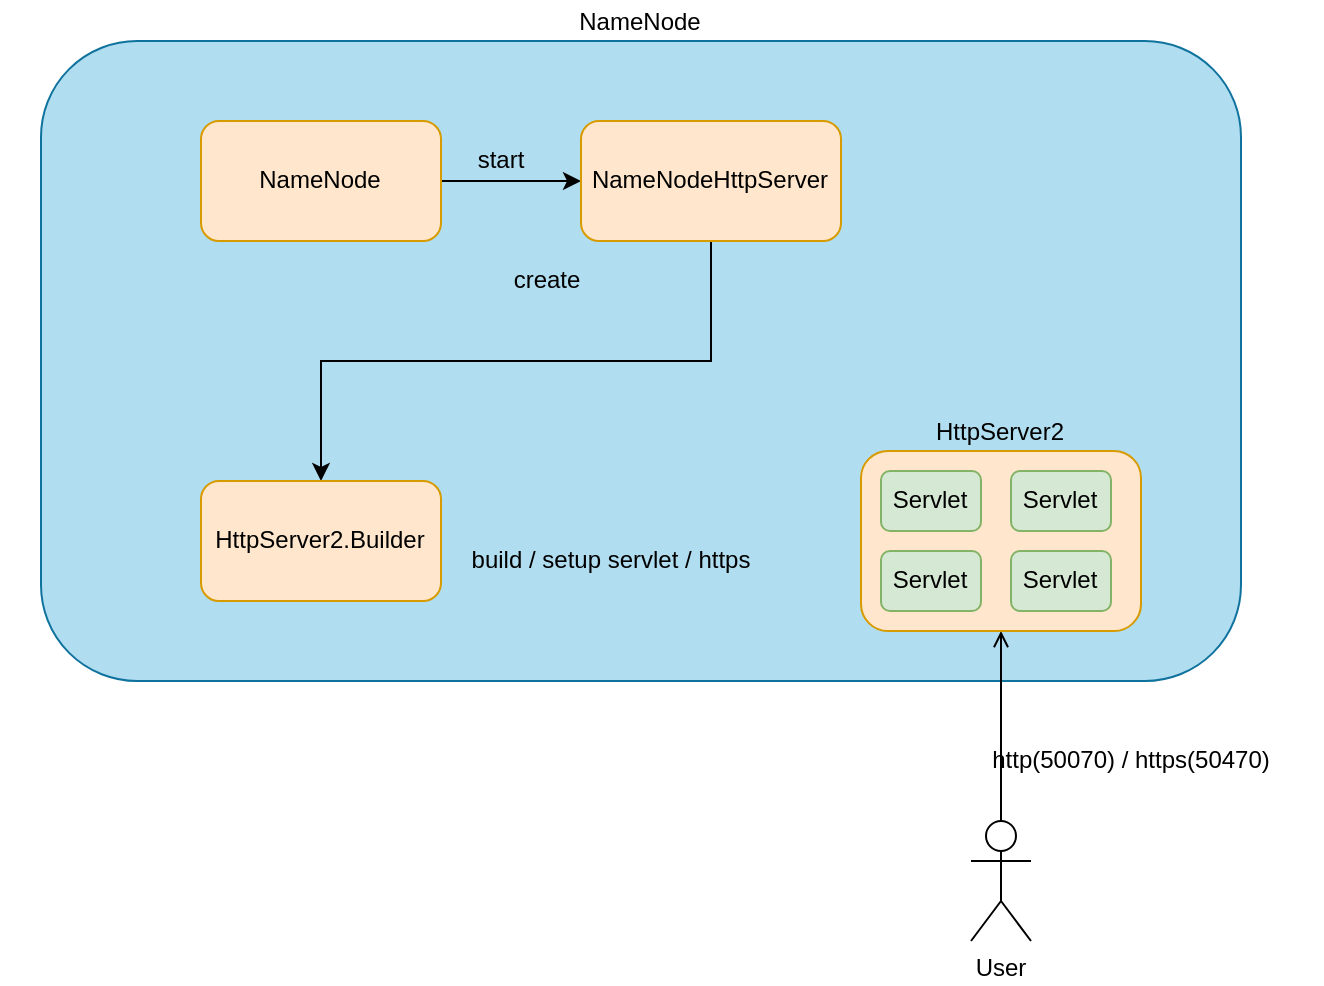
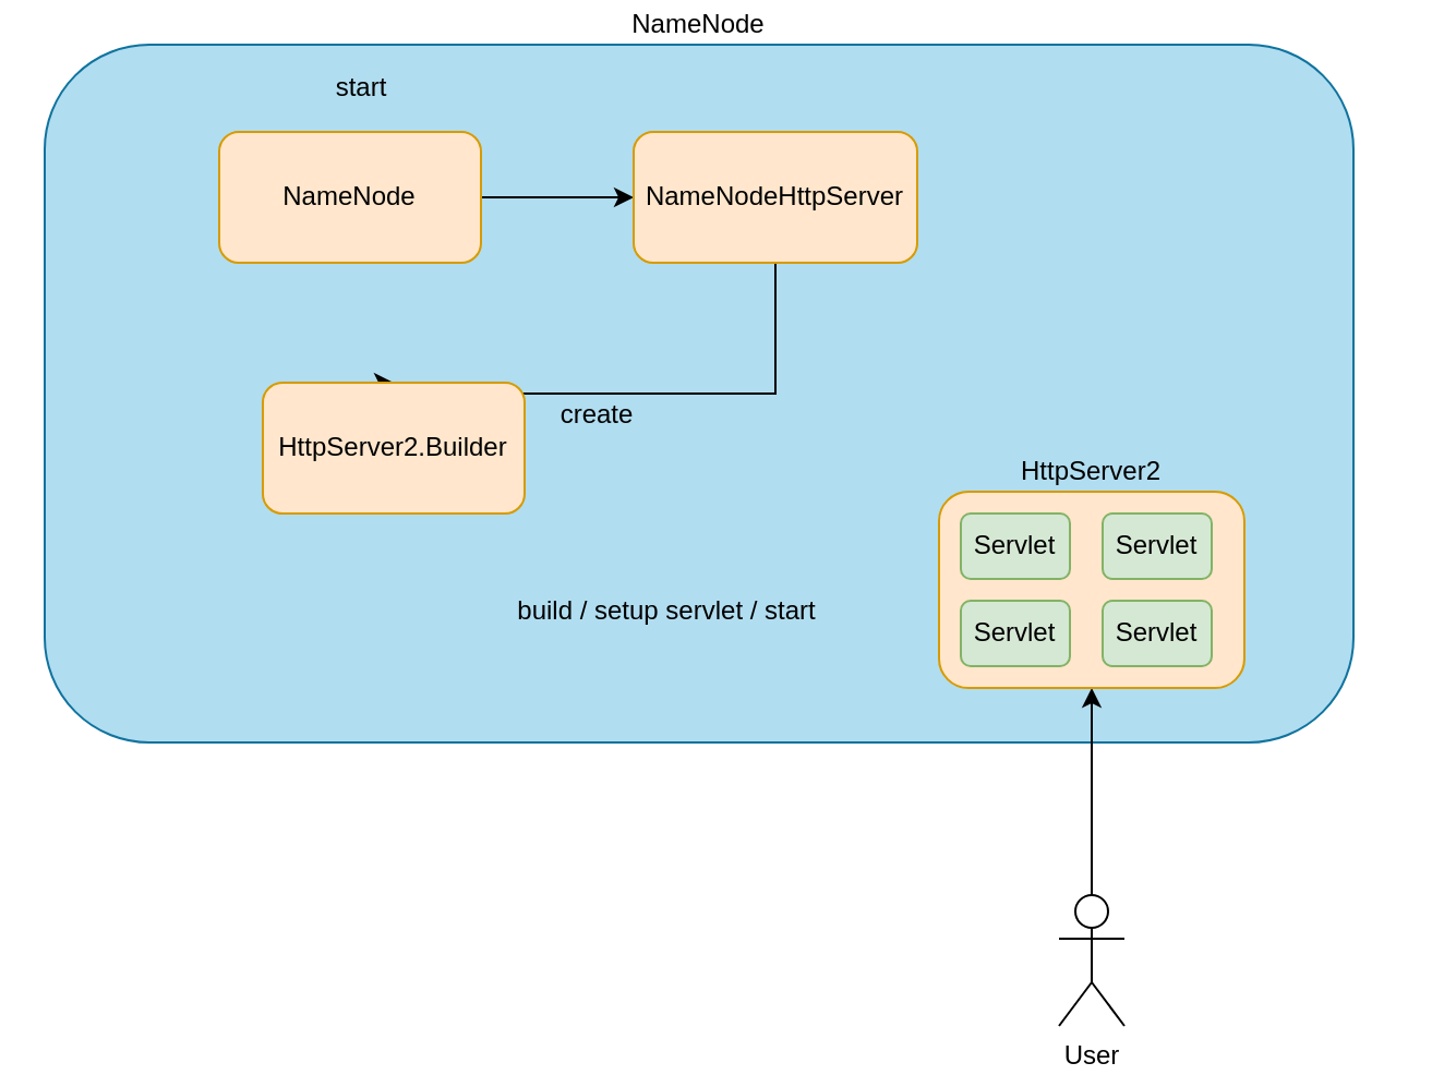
  <mxCell id="0" />
  <mxCell id="1" parent="0" />
  <mxCell id="2" value="NameNode" style="rounded=1;whiteSpace=wrap;html=1;labelPosition=center;verticalLabelPosition=top;align=center;verticalAlign=bottom;fillColor=#b1ddf0;strokeColor=#10739e;" parent="1" vertex="1"><mxGeometry x="20" y="20" width="600" height="320" as="geometry" /></mxCell>
  <mxCell id="3" style="edgeStyle=orthogonalEdgeStyle;rounded=0;orthogonalLoop=1;jettySize=auto;html=1;entryX=0;entryY=0.5;entryDx=0;entryDy=0;" parent="1" source="4" edge="1"><mxGeometry relative="1" as="geometry"><mxPoint x="290" y="90" as="targetPoint" /></mxGeometry></mxCell>
  <mxCell id="4" value="NameNode" style="rounded=1;whiteSpace=wrap;html=1;fillColor=#ffe6cc;strokeColor=#d79b00;" parent="1" vertex="1"><mxGeometry x="100" y="60" width="120" height="60" as="geometry" /></mxCell>
- <mxCell id="5" value="start" style="text;html=1;align=center;verticalAlign=middle;resizable=0;points=[];;autosize=1;" parent="1" vertex="1"><mxGeometry x="230" y="70" width="40" height="20" as="geometry" /></mxCell>
+ <mxCell id="5" value="start" style="text;html=1;align=center;verticalAlign=middle;resizable=0;points=[];;autosize=1;" parent="1" vertex="1"><mxGeometry x="145" y="30" width="40" height="20" as="geometry" /></mxCell>
  <mxCell id="6" style="rounded=0;orthogonalLoop=1;jettySize=auto;html=1;entryX=0.5;entryY=0;entryDx=0;entryDy=0;edgeStyle=orthogonalEdgeStyle;" parent="1" source="7" target="8" edge="1"><mxGeometry relative="1" as="geometry"><Array as="points"><mxPoint x="355" y="180" /><mxPoint x="160" y="180" /></Array></mxGeometry></mxCell>
  <mxCell id="7" value="NameNodeHttpServer" style="rounded=1;whiteSpace=wrap;html=1;fillColor=#ffe6cc;strokeColor=#d79b00;" parent="1" vertex="1"><mxGeometry x="290" y="60" width="130" height="60" as="geometry" /></mxCell>
- <mxCell id="8" value="HttpServer2.Builder" style="rounded=1;whiteSpace=wrap;html=1;fillColor=#ffe6cc;strokeColor=#d79b00;" parent="1" vertex="1"><mxGeometry x="100" y="240" width="120" height="60" as="geometry" /></mxCell>
- <mxCell id="9" value="create" style="text;html=1;align=center;verticalAlign=middle;resizable=0;points=[];;autosize=1;" parent="1" vertex="1"><mxGeometry x="248" y="130" width="50" height="20" as="geometry" /></mxCell>
- <mxCell id="10" value="build / setup servlet / https" style="text;html=1;align=center;verticalAlign=middle;resizable=0;points=[];;autosize=1;" parent="1" vertex="1"><mxGeometry x="230" y="270" width="150" height="20" as="geometry" /></mxCell>
- <mxCell id="11" style="edgeStyle=orthogonalEdgeStyle;rounded=0;orthogonalLoop=1;jettySize=auto;html=1;entryX=0.5;entryY=1;entryDx=0;entryDy=0;endArrow=open;" parent="1" source="12" target="14" edge="1"><mxGeometry relative="1" as="geometry" /></mxCell>
+ <mxCell id="8" value="HttpServer2.Builder" style="rounded=1;whiteSpace=wrap;html=1;fillColor=#ffe6cc;strokeColor=#d79b00;" parent="1" vertex="1"><mxGeometry x="120" y="175" width="120" height="60" as="geometry" /></mxCell>
+ <mxCell id="9" value="create" style="text;html=1;align=center;verticalAlign=middle;resizable=0;points=[];;autosize=1;" parent="1" vertex="1"><mxGeometry x="248" y="180" width="50" height="20" as="geometry" /></mxCell>
+ <mxCell id="10" value="build / setup servlet / start" style="text;html=1;align=center;verticalAlign=middle;resizable=0;points=[];;autosize=1;" parent="1" vertex="1"><mxGeometry x="230" y="270" width="150" height="20" as="geometry" /></mxCell>
+ <mxCell id="11" style="edgeStyle=orthogonalEdgeStyle;rounded=0;orthogonalLoop=1;jettySize=auto;html=1;entryX=0.5;entryY=1;entryDx=0;entryDy=0;" parent="1" source="12" target="14" edge="1"><mxGeometry relative="1" as="geometry" /></mxCell>
  <mxCell id="12" value="User" style="shape=umlActor;verticalLabelPosition=bottom;labelBackgroundColor=#ffffff;verticalAlign=top;html=1;outlineConnect=0;rounded=1;" parent="1" vertex="1"><mxGeometry x="485" y="410" width="30" height="60" as="geometry" /></mxCell>
- <mxCell id="13" value="http(50070) / https(50470)" style="text;html=1;align=center;verticalAlign=middle;resizable=0;points=[];;autosize=1;" parent="1" vertex="1"><mxGeometry x="490" y="370" width="150" height="20" as="geometry" /></mxCell>
  <mxCell id="14" value="HttpServer2" style="rounded=1;whiteSpace=wrap;html=1;fillColor=#ffe6cc;strokeColor=#d79b00;labelPosition=center;verticalLabelPosition=top;align=center;verticalAlign=bottom;" parent="1" vertex="1"><mxGeometry x="430" y="225" width="140" height="90" as="geometry" /></mxCell>
  <mxCell id="15" value="Servlet" style="rounded=1;whiteSpace=wrap;html=1;fillColor=#d5e8d4;strokeColor=#82b366;" parent="1" vertex="1"><mxGeometry x="440" y="235" width="50" height="30" as="geometry" /></mxCell>
  <mxCell id="16" value="Servlet" style="rounded=1;whiteSpace=wrap;html=1;fillColor=#d5e8d4;strokeColor=#82b366;" parent="1" vertex="1"><mxGeometry x="440" y="275" width="50" height="30" as="geometry" /></mxCell>
  <mxCell id="17" value="Servlet" style="rounded=1;whiteSpace=wrap;html=1;fillColor=#d5e8d4;strokeColor=#82b366;" parent="1" vertex="1"><mxGeometry x="505" y="235" width="50" height="30" as="geometry" /></mxCell>
  <mxCell id="18" value="Servlet" style="rounded=1;whiteSpace=wrap;html=1;fillColor=#d5e8d4;strokeColor=#82b366;" parent="1" vertex="1"><mxGeometry x="505" y="275" width="50" height="30" as="geometry" /></mxCell>
